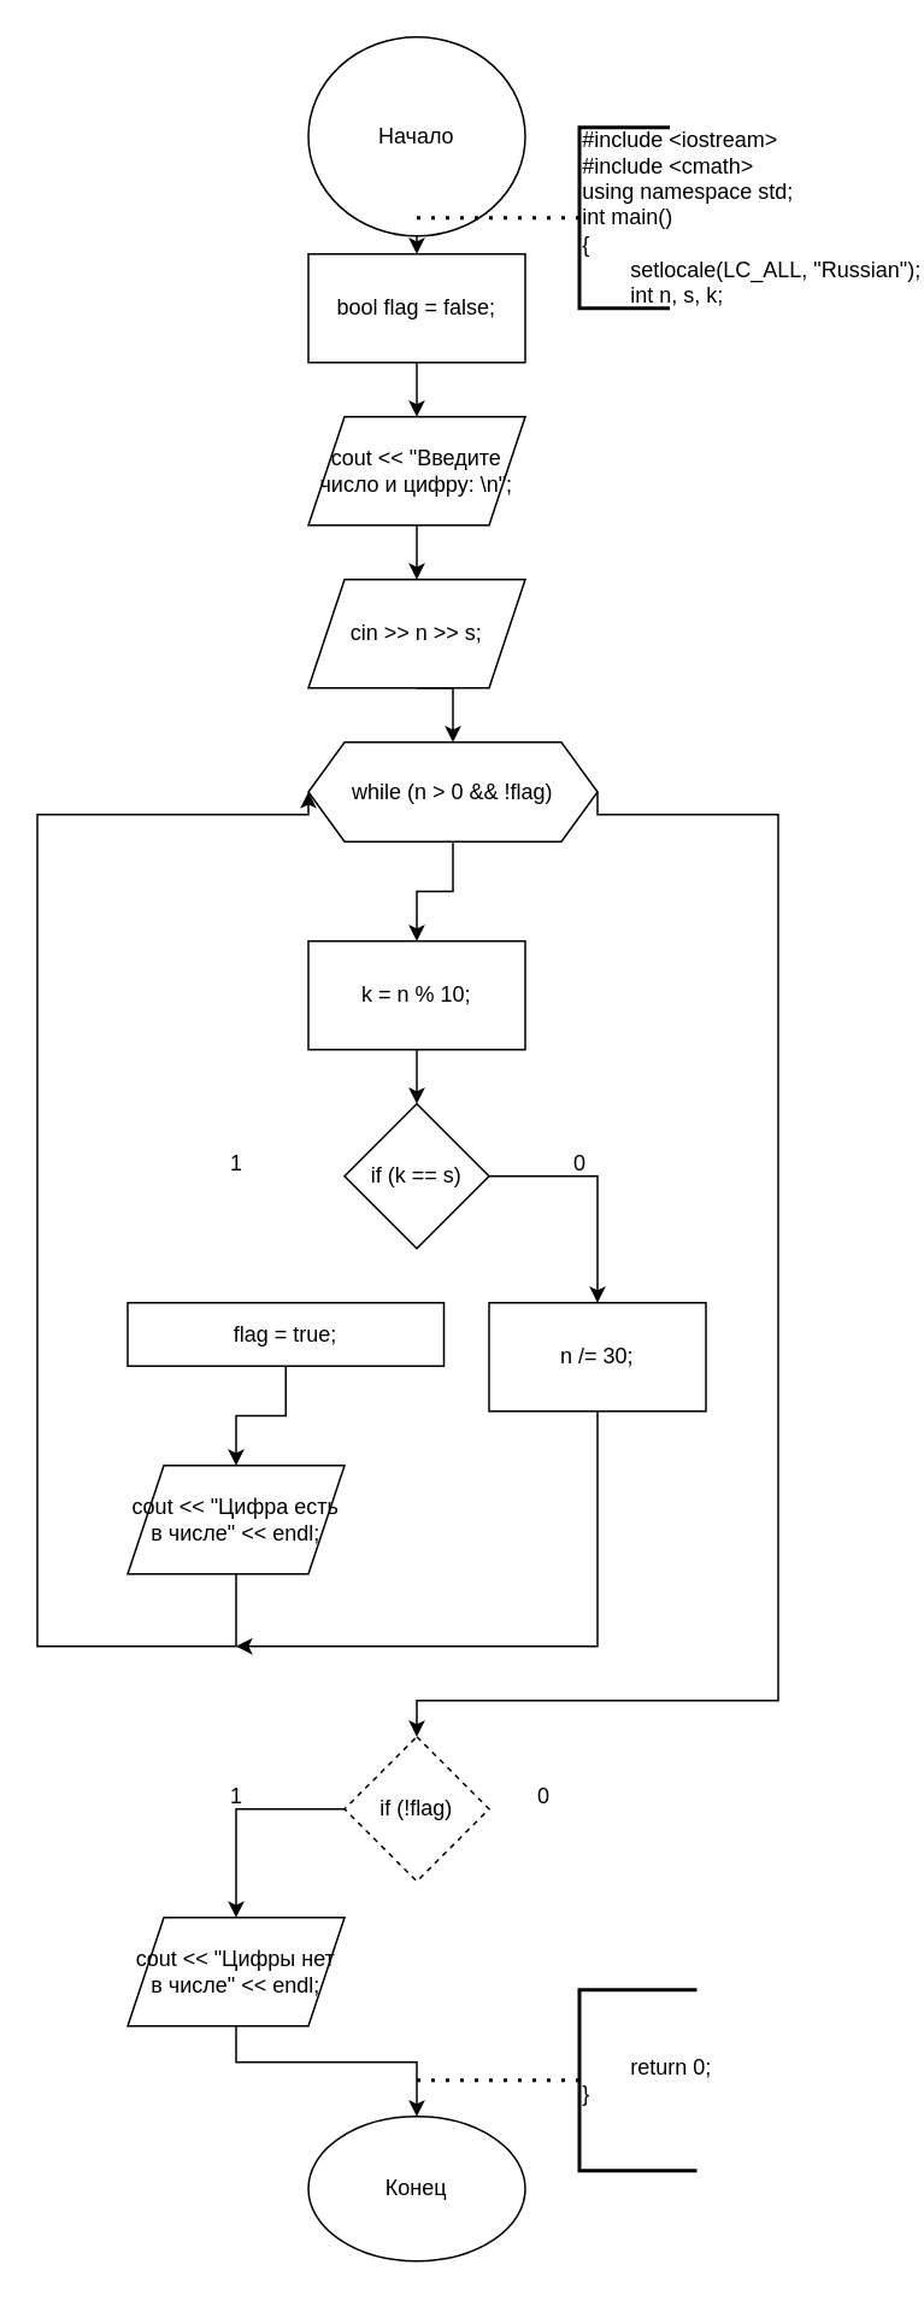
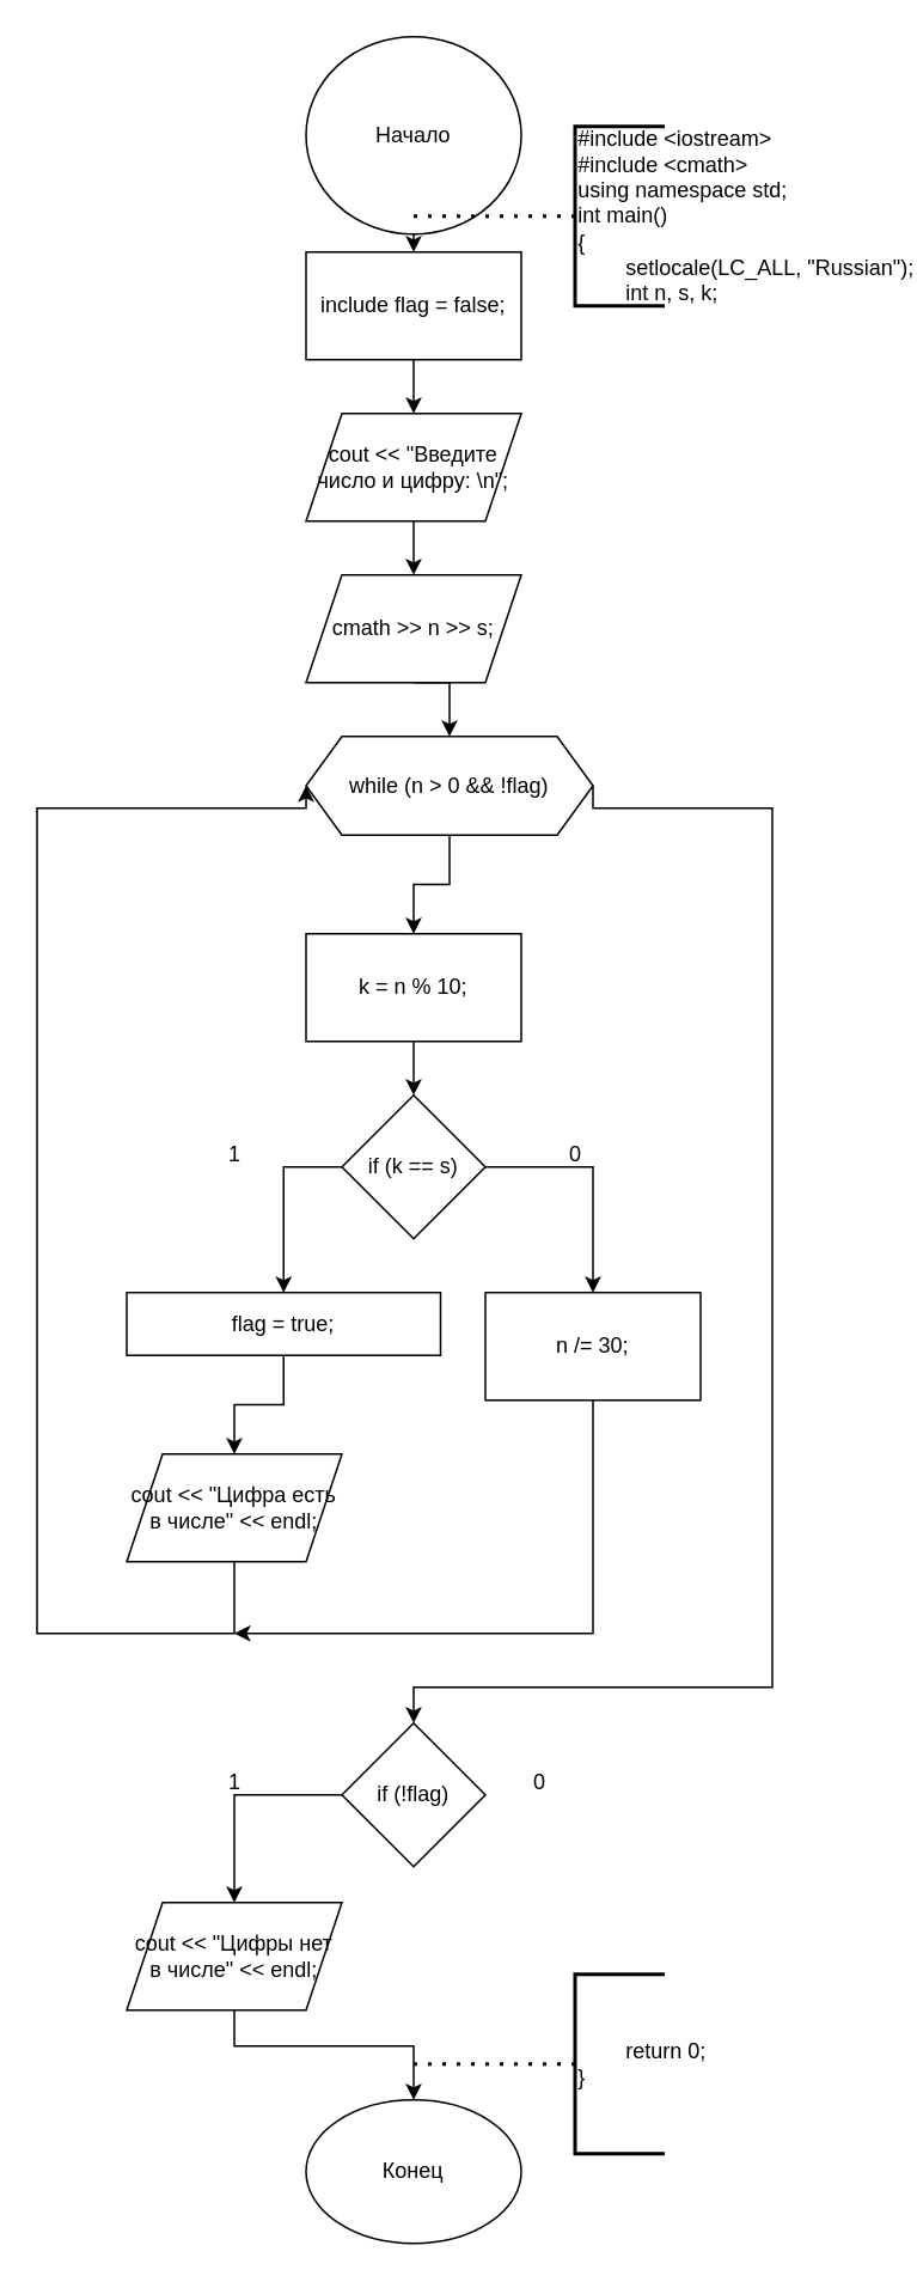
  <mxCell id="0" />
  <mxCell id="1" parent="0" />
  <mxCell id="2" style="edgeStyle=orthogonalEdgeStyle;rounded=0;orthogonalLoop=1;jettySize=auto;html=1;exitX=0.5;exitY=1;exitDx=0;exitDy=0;entryX=0.5;entryY=0;entryDx=0;entryDy=0;" edge="1" parent="1" source="3" target="5"><mxGeometry relative="1" as="geometry" /></mxCell>
  <mxCell id="3" value="Начало" style="ellipse;whiteSpace=wrap;html=1;" vertex="1" parent="1"><mxGeometry x="170" y="20" width="120" height="110" as="geometry" /></mxCell>
  <mxCell id="4" style="edgeStyle=orthogonalEdgeStyle;rounded=0;orthogonalLoop=1;jettySize=auto;html=1;exitX=0.5;exitY=1;exitDx=0;exitDy=0;entryX=0.5;entryY=0;entryDx=0;entryDy=0;" edge="1" parent="1" source="5" target="9"><mxGeometry relative="1" as="geometry" /></mxCell>
- <mxCell id="5" value="bool flag = false;" style="rounded=0;whiteSpace=wrap;html=1;" vertex="1" parent="1"><mxGeometry x="170" y="140" width="120" height="60" as="geometry" /></mxCell>
+ <mxCell id="5" value="include flag = false;" style="rounded=0;whiteSpace=wrap;html=1;" vertex="1" parent="1"><mxGeometry x="170" y="140" width="120" height="60" as="geometry" /></mxCell>
  <mxCell id="6" value="" style="endArrow=none;dashed=1;html=1;dashPattern=1 3;strokeWidth=2;rounded=0;" edge="1" parent="1" target="7"><mxGeometry width="50" height="50" relative="1" as="geometry"><mxPoint x="230" y="120" as="sourcePoint" /><mxPoint x="230" y="120" as="targetPoint" /></mxGeometry></mxCell>
  <mxCell id="7" value="&lt;div&gt;#include &amp;lt;iostream&amp;gt;&lt;/div&gt;&lt;div&gt;#include &amp;lt;cmath&amp;gt;&lt;/div&gt;&lt;div&gt;using namespace std;&lt;/div&gt;&lt;div&gt;int main()&lt;/div&gt;&lt;div&gt;{&lt;/div&gt;&lt;div&gt;&lt;span style=&quot;white-space-collapse: collapse;&quot;&gt;&lt;span style=&quot;white-space-collapse: preserve;&quot;&gt;&#09;&lt;/span&gt;setlocale(LC_ALL, &quot;Russian&quot;);&lt;/span&gt;&lt;/div&gt;&lt;div&gt;&lt;span style=&quot;white-space-collapse: collapse;&quot;&gt;&lt;span style=&quot;white-space-collapse: preserve;&quot;&gt;&#09;&lt;/span&gt;int n, s, k;&lt;/span&gt;&lt;/div&gt;" style="strokeWidth=2;html=1;shape=mxgraph.flowchart.annotation_1;align=left;pointerEvents=1;" vertex="1" parent="1"><mxGeometry x="320" y="70" width="50" height="100" as="geometry" /></mxCell>
  <mxCell id="8" style="edgeStyle=orthogonalEdgeStyle;rounded=0;orthogonalLoop=1;jettySize=auto;html=1;exitX=0.5;exitY=1;exitDx=0;exitDy=0;entryX=0.5;entryY=0;entryDx=0;entryDy=0;" edge="1" parent="1" source="9" target="11"><mxGeometry relative="1" as="geometry" /></mxCell>
  <mxCell id="9" value="cout &amp;lt;&amp;lt; &quot;Введите число и цифру: \n&quot;;" style="shape=parallelogram;perimeter=parallelogramPerimeter;whiteSpace=wrap;html=1;fixedSize=1;" vertex="1" parent="1"><mxGeometry x="170" y="230" width="120" height="60" as="geometry" /></mxCell>
  <mxCell id="10" style="edgeStyle=orthogonalEdgeStyle;rounded=0;orthogonalLoop=1;jettySize=auto;html=1;exitX=0.5;exitY=1;exitDx=0;exitDy=0;entryX=0.5;entryY=0;entryDx=0;entryDy=0;" edge="1" parent="1" source="11" target="14"><mxGeometry relative="1" as="geometry" /></mxCell>
- <mxCell id="11" value="cin &amp;gt;&amp;gt; n &amp;gt;&amp;gt; s;" style="shape=parallelogram;perimeter=parallelogramPerimeter;whiteSpace=wrap;html=1;fixedSize=1;" vertex="1" parent="1"><mxGeometry x="170" y="320" width="120" height="60" as="geometry" /></mxCell>
+ <mxCell id="11" value="cmath &amp;gt;&amp;gt; n &amp;gt;&amp;gt; s;" style="shape=parallelogram;perimeter=parallelogramPerimeter;whiteSpace=wrap;html=1;fixedSize=1;" vertex="1" parent="1"><mxGeometry x="170" y="320" width="120" height="60" as="geometry" /></mxCell>
  <mxCell id="12" style="edgeStyle=orthogonalEdgeStyle;rounded=0;orthogonalLoop=1;jettySize=auto;html=1;exitX=0.5;exitY=1;exitDx=0;exitDy=0;entryX=0.5;entryY=0;entryDx=0;entryDy=0;" edge="1" parent="1" source="14" target="16"><mxGeometry relative="1" as="geometry" /></mxCell>
  <mxCell id="13" style="edgeStyle=orthogonalEdgeStyle;rounded=0;orthogonalLoop=1;jettySize=auto;html=1;exitX=1;exitY=0.5;exitDx=0;exitDy=0;entryX=0.5;entryY=0;entryDx=0;entryDy=0;" edge="1" parent="1" source="14" target="29"><mxGeometry relative="1" as="geometry"><Array as="points"><mxPoint x="430" y="450" /><mxPoint x="430" y="940" /><mxPoint x="230" y="940" /></Array></mxGeometry></mxCell>
  <mxCell id="14" value="while (n &amp;gt; 0 &amp;amp;&amp;amp; !flag)" style="shape=hexagon;perimeter=hexagonPerimeter2;whiteSpace=wrap;html=1;fixedSize=1;" vertex="1" parent="1"><mxGeometry x="170" y="410" width="160" height="55" as="geometry" /></mxCell>
  <mxCell id="15" style="edgeStyle=orthogonalEdgeStyle;rounded=0;orthogonalLoop=1;jettySize=auto;html=1;exitX=0.5;exitY=1;exitDx=0;exitDy=0;entryX=0.5;entryY=0;entryDx=0;entryDy=0;" edge="1" parent="1" source="16" target="19"><mxGeometry relative="1" as="geometry" /></mxCell>
  <mxCell id="16" value="k = n % 10;" style="rounded=0;whiteSpace=wrap;html=1;" vertex="1" parent="1"><mxGeometry x="170" y="520" width="120" height="60" as="geometry" /></mxCell>
+ <mxCell id="17" style="edgeStyle=orthogonalEdgeStyle;rounded=0;orthogonalLoop=1;jettySize=auto;html=1;exitX=0;exitY=0.5;exitDx=0;exitDy=0;" edge="1" parent="1" source="19" target="21"><mxGeometry relative="1" as="geometry" /></mxCell>
  <mxCell id="18" style="edgeStyle=orthogonalEdgeStyle;rounded=0;orthogonalLoop=1;jettySize=auto;html=1;exitX=1;exitY=0.5;exitDx=0;exitDy=0;entryX=0.5;entryY=0;entryDx=0;entryDy=0;" edge="1" parent="1" source="19" target="26"><mxGeometry relative="1" as="geometry" /></mxCell>
  <mxCell id="19" value="if (k == s)" style="rhombus;whiteSpace=wrap;html=1;" vertex="1" parent="1"><mxGeometry x="190" y="610" width="80" height="80" as="geometry" /></mxCell>
  <mxCell id="20" style="edgeStyle=orthogonalEdgeStyle;rounded=0;orthogonalLoop=1;jettySize=auto;html=1;exitX=0.5;exitY=1;exitDx=0;exitDy=0;entryX=0.5;entryY=0;entryDx=0;entryDy=0;" edge="1" parent="1" source="21" target="23"><mxGeometry relative="1" as="geometry" /></mxCell>
  <mxCell id="21" value="flag = true;" style="rounded=0;whiteSpace=wrap;html=1;" vertex="1" parent="1"><mxGeometry x="70" y="720" width="175" height="35" as="geometry" /></mxCell>
  <mxCell id="22" style="edgeStyle=orthogonalEdgeStyle;rounded=0;orthogonalLoop=1;jettySize=auto;html=1;exitX=0.5;exitY=1;exitDx=0;exitDy=0;entryX=0;entryY=0.5;entryDx=0;entryDy=0;" edge="1" parent="1" source="23" target="14"><mxGeometry relative="1" as="geometry"><Array as="points"><mxPoint x="130" y="910" /><mxPoint x="20" y="910" /><mxPoint x="20" y="450" /></Array></mxGeometry></mxCell>
  <mxCell id="23" value="cout &amp;lt;&amp;lt; &quot;Цифра есть в числе&quot; &amp;lt;&amp;lt; endl;" style="shape=parallelogram;perimeter=parallelogramPerimeter;whiteSpace=wrap;html=1;fixedSize=1;" vertex="1" parent="1"><mxGeometry x="70" y="810" width="120" height="60" as="geometry" /></mxCell>
  <mxCell id="24" value="1" style="text;html=1;align=center;verticalAlign=middle;resizable=0;points=[];autosize=1;strokeColor=none;fillColor=none;" vertex="1" parent="1"><mxGeometry x="115" y="628" width="30" height="30" as="geometry" /></mxCell>
  <mxCell id="25" style="edgeStyle=orthogonalEdgeStyle;rounded=0;orthogonalLoop=1;jettySize=auto;html=1;exitX=0.5;exitY=1;exitDx=0;exitDy=0;" edge="1" parent="1" source="26"><mxGeometry relative="1" as="geometry"><mxPoint x="130" y="910" as="targetPoint" /><Array as="points"><mxPoint x="330" y="910" /></Array></mxGeometry></mxCell>
  <mxCell id="26" value="n /= 30;" style="rounded=0;whiteSpace=wrap;html=1;" vertex="1" parent="1"><mxGeometry x="270" y="720" width="120" height="60" as="geometry" /></mxCell>
  <mxCell id="27" value="0" style="text;html=1;align=center;verticalAlign=middle;resizable=0;points=[];autosize=1;strokeColor=none;fillColor=none;" vertex="1" parent="1"><mxGeometry x="305" y="628" width="30" height="30" as="geometry" /></mxCell>
  <mxCell id="28" style="edgeStyle=orthogonalEdgeStyle;rounded=0;orthogonalLoop=1;jettySize=auto;html=1;exitX=0;exitY=0.5;exitDx=0;exitDy=0;" edge="1" parent="1" source="29" target="31"><mxGeometry relative="1" as="geometry" /></mxCell>
- <mxCell id="29" value="if (!flag)" style="rhombus;whiteSpace=wrap;html=1;dashed=1;" vertex="1" parent="1"><mxGeometry x="190" y="960" width="80" height="80" as="geometry" /></mxCell>
+ <mxCell id="29" value="if (!flag)" style="rhombus;whiteSpace=wrap;html=1;" vertex="1" parent="1"><mxGeometry x="190" y="960" width="80" height="80" as="geometry" /></mxCell>
  <mxCell id="30" style="edgeStyle=orthogonalEdgeStyle;rounded=0;orthogonalLoop=1;jettySize=auto;html=1;exitX=0.5;exitY=1;exitDx=0;exitDy=0;" edge="1" parent="1" source="31" target="33"><mxGeometry relative="1" as="geometry"><Array as="points"><mxPoint x="130" y="1140" /><mxPoint x="230" y="1140" /></Array></mxGeometry></mxCell>
  <mxCell id="31" value="cout &amp;lt;&amp;lt; &quot;Цифры нет в числе&quot; &amp;lt;&amp;lt; endl;" style="shape=parallelogram;perimeter=parallelogramPerimeter;whiteSpace=wrap;html=1;fixedSize=1;" vertex="1" parent="1"><mxGeometry x="70" y="1060" width="120" height="60" as="geometry" /></mxCell>
  <mxCell id="32" value="1" style="text;html=1;align=center;verticalAlign=middle;resizable=0;points=[];autosize=1;strokeColor=none;fillColor=none;" vertex="1" parent="1"><mxGeometry x="115" y="978" width="30" height="30" as="geometry" /></mxCell>
  <mxCell id="33" value="Конец" style="ellipse;whiteSpace=wrap;html=1;" vertex="1" parent="1"><mxGeometry x="170" y="1170" width="120" height="80" as="geometry" /></mxCell>
  <mxCell id="34" value="0" style="text;html=1;align=center;verticalAlign=middle;resizable=0;points=[];autosize=1;strokeColor=none;fillColor=none;" vertex="1" parent="1"><mxGeometry x="285" y="978" width="30" height="30" as="geometry" /></mxCell>
  <mxCell id="35" value="" style="endArrow=none;dashed=1;html=1;dashPattern=1 3;strokeWidth=2;rounded=0;" edge="1" parent="1" target="36"><mxGeometry width="50" height="50" relative="1" as="geometry"><mxPoint x="230" y="1150" as="sourcePoint" /><mxPoint x="230" y="1150" as="targetPoint" /></mxGeometry></mxCell>
- <mxCell id="36" value="&lt;div&gt;&lt;span style=&quot;white-space-collapse: collapse;&quot;&gt;&lt;span style=&quot;white-space-collapse: preserve;&quot;&gt;&#09;&lt;/span&gt;return 0;&lt;/span&gt;&lt;/div&gt;&lt;div&gt;}&lt;/div&gt;" style="strokeWidth=2;html=1;shape=mxgraph.flowchart.annotation_1;align=left;pointerEvents=1;" vertex="1" parent="1"><mxGeometry x="320" y="1100" width="65" height="100" as="geometry" /></mxCell>
+ <mxCell id="36" value="&lt;div&gt;&lt;span style=&quot;white-space-collapse: collapse;&quot;&gt;&lt;span style=&quot;white-space-collapse: preserve;&quot;&gt;&#09;&lt;/span&gt;return 0;&lt;/span&gt;&lt;/div&gt;&lt;div&gt;}&lt;/div&gt;" style="strokeWidth=2;html=1;shape=mxgraph.flowchart.annotation_1;align=left;pointerEvents=1;" vertex="1" parent="1"><mxGeometry x="320" y="1100" width="50" height="100" as="geometry" /></mxCell>
